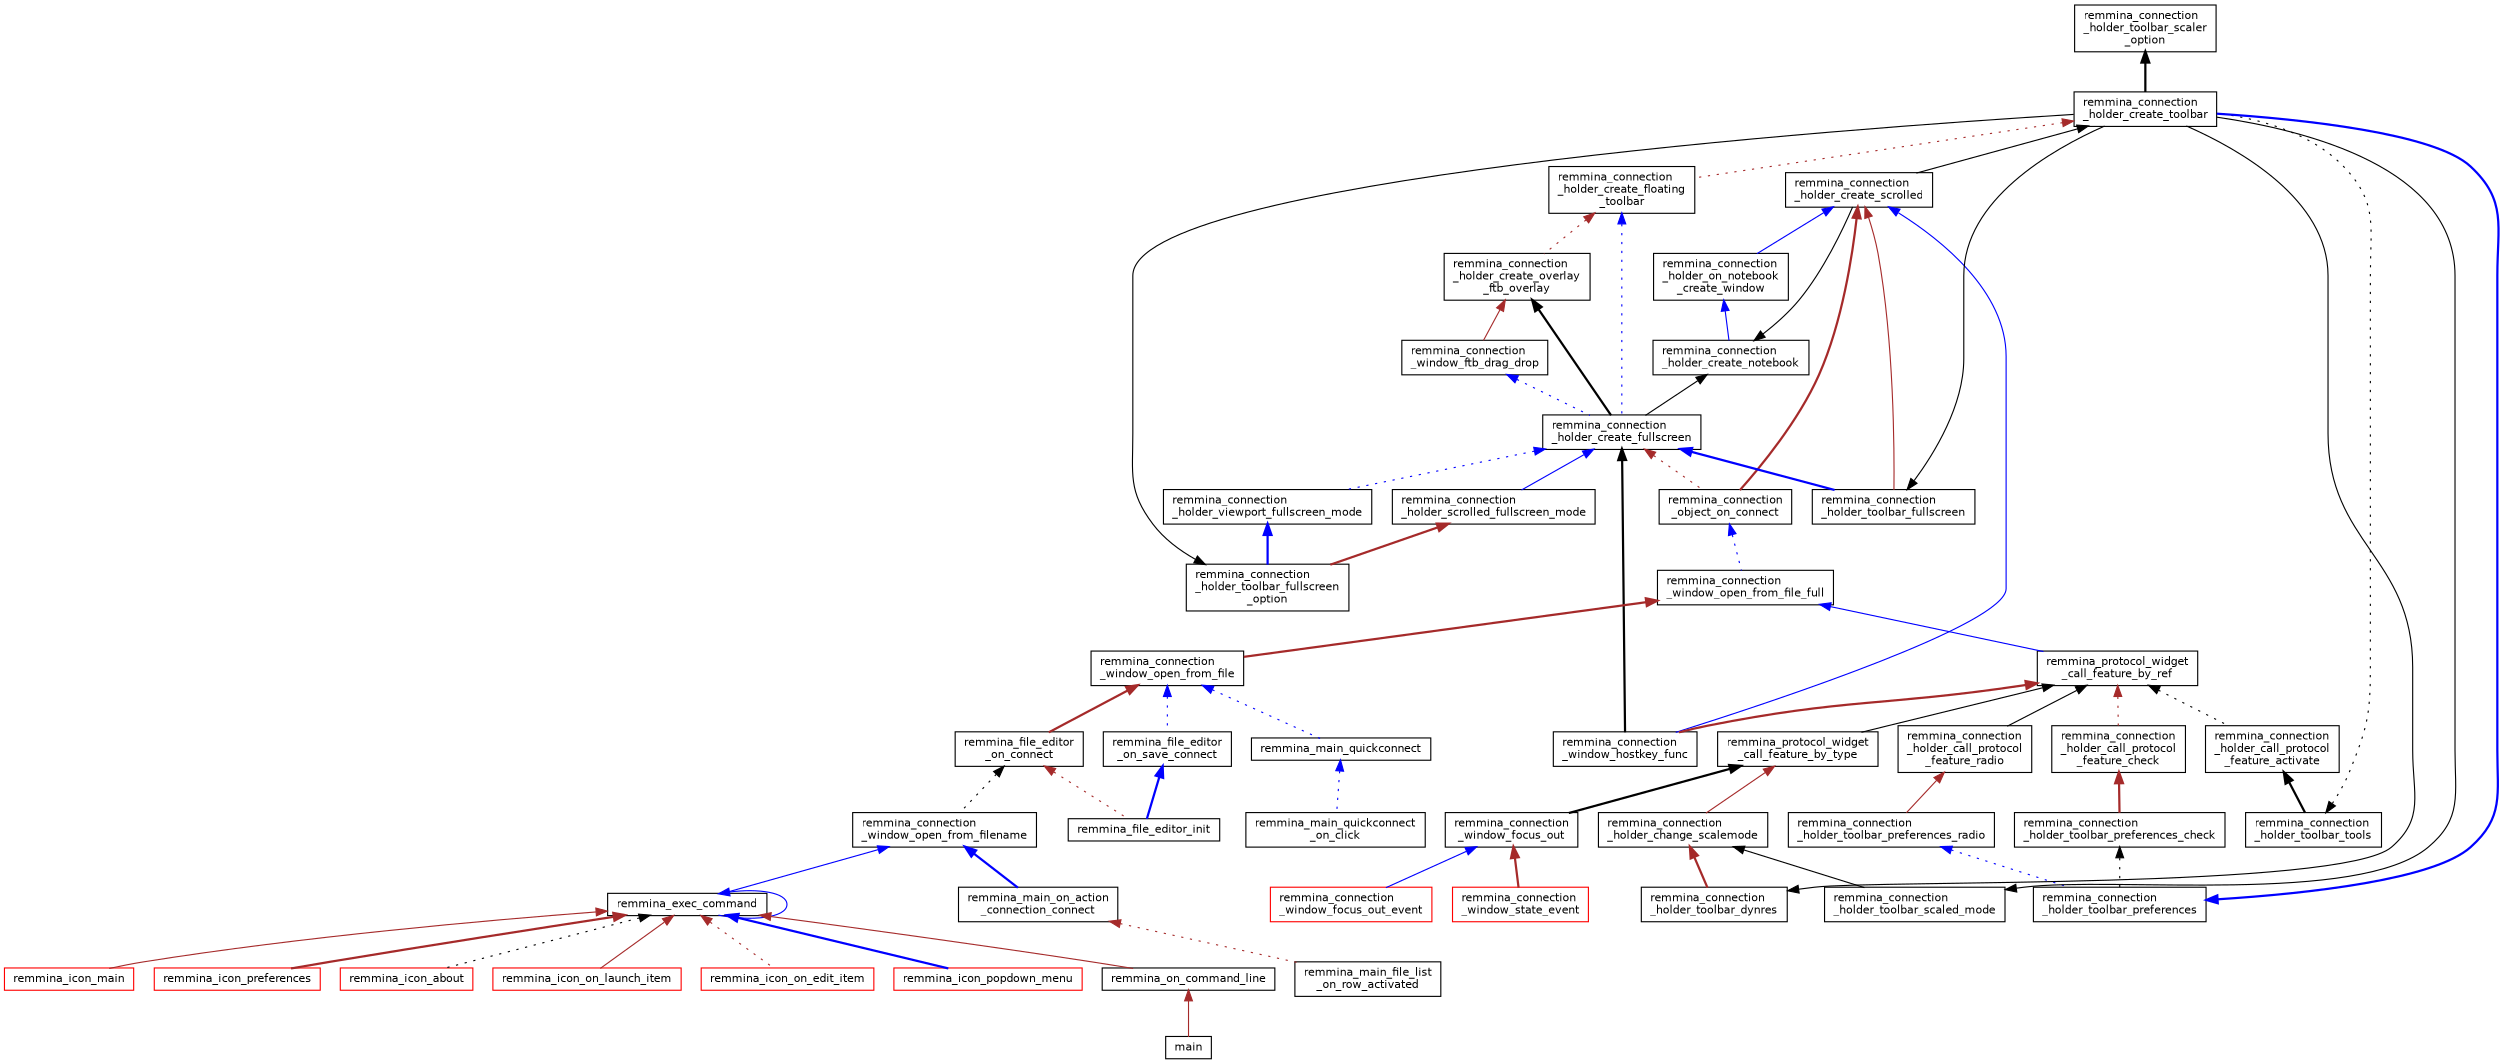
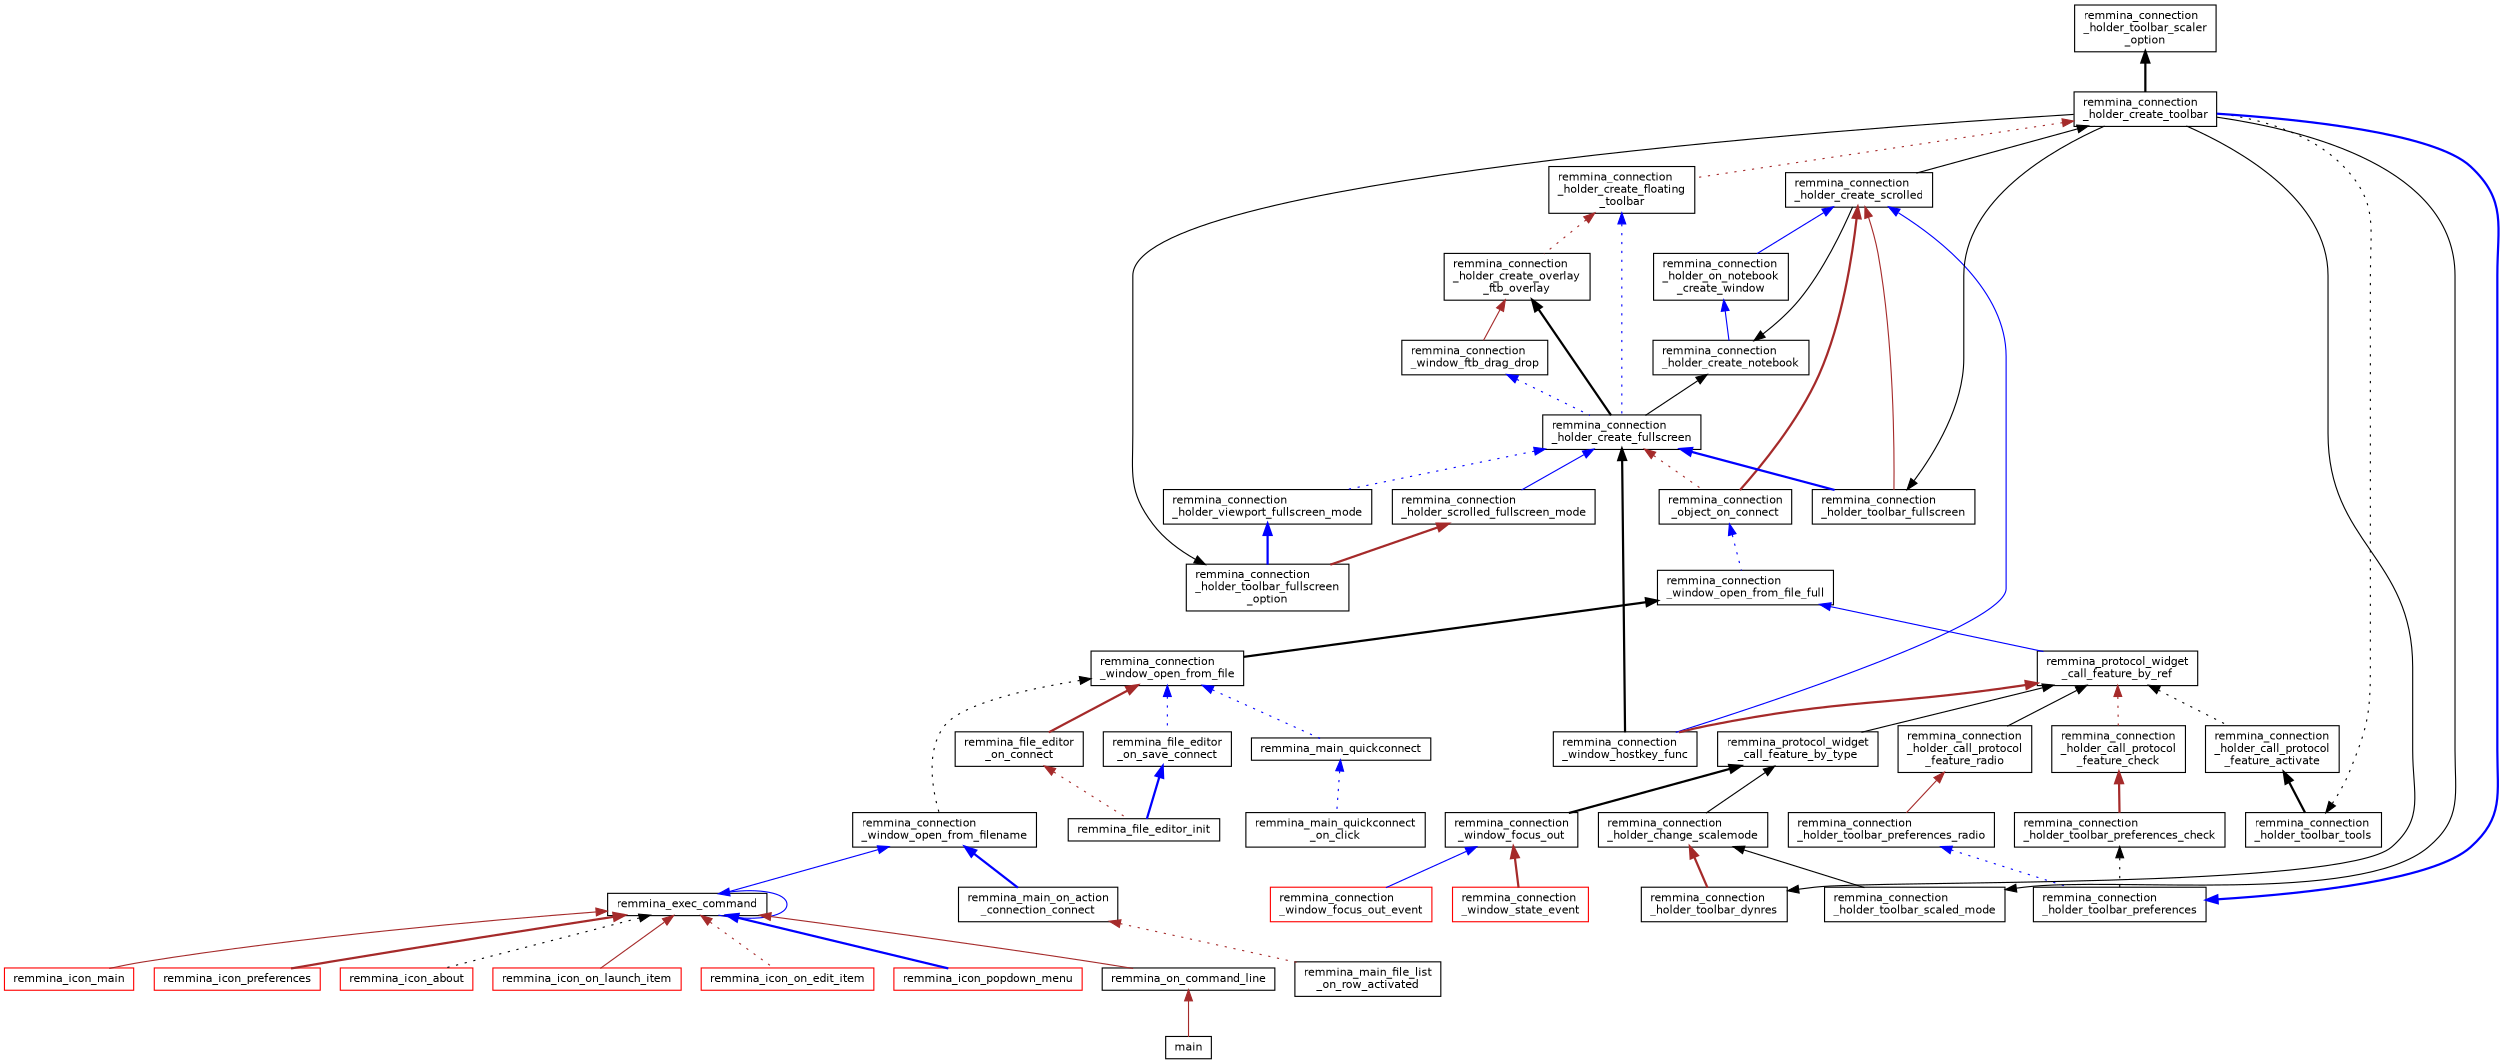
  digraph {
    rankdir=TB
    node [color=black fillcolor=white fontname=Helvetica fontsize=10 shape=record style=filled]
    edge [color=brown dir=back fontname=Helvetica fontsize=10 labelfontname=Helvetica labelfontsize=10 style=solid]
    n1 [height=0.2 label="remmina_connection\l_holder_toolbar_scaler\l_option" width=0.4]
    n2 [height=0.2 label="remmina_connection\l_holder_create_toolbar" width=0.4]
    n3 [height=0.2 label="remmina_connection\l_holder_create_floating\l_toolbar" width=0.4]
    n4 [height=0.2 label="remmina_connection\l_holder_create_scrolled" width=0.4]
    n5 [height=0.2 label="remmina_connection\l_holder_create_overlay\l_ftb_overlay" width=0.4]
    n6 [height=0.2 label="remmina_connection\l_holder_create_fullscreen" width=0.4]
    n7 [height=0.2 label="remmina_connection\l_holder_toolbar_fullscreen" width=0.4]
    n8 [height=0.2 label="remmina_connection\l_window_hostkey_func" width=0.4]
    n9 [height=0.2 label="remmina_connection\l_object_on_connect" width=0.4]
    n10 [height=0.2 label="remmina_connection\l_holder_on_notebook\l_create_window" width=0.4]
    n11 [height=0.2 label="remmina_connection\l_window_ftb_drag_drop" width=0.4]
    n12 [height=0.2 label="remmina_connection\l_holder_viewport_fullscreen_mode" width=0.4]
    n13 [height=0.2 label="remmina_connection\l_holder_scrolled_fullscreen_mode" width=0.4]
    n14 [height=0.2 label="remmina_connection\l_holder_toolbar_fullscreen\l_option" width=0.4]
    n15 [height=0.2 label="remmina_connection\l_window_open_from_file_full" width=0.4]
    n16 [height=0.2 label="remmina_connection\l_window_open_from_file" width=0.4]
    n17 [height=0.2 label="remmina_protocol_widget\l_call_feature_by_ref" width=0.4]
    n18 [height=0.2 label="remmina_connection\l_window_open_from_filename" width=0.4]
    n19 [height=0.2 label="remmina_file_editor\l_on_connect" width=0.4]
    n20 [height=0.2 label="remmina_file_editor\l_on_save_connect" width=0.4]
    n21 [height=0.2 label=remmina_main_quickconnect width=0.4]
    n22 [height=0.2 label="remmina_connection\l_holder_call_protocol\l_feature_radio" width=0.4]
    n23 [height=0.2 label="remmina_connection\l_holder_call_protocol\l_feature_check" width=0.4]
    n24 [height=0.2 label="remmina_connection\l_holder_call_protocol\l_feature_activate" width=0.4]
    n25 [height=0.2 label="remmina_protocol_widget\l_call_feature_by_type" width=0.4]
    n26 [height=0.2 label=remmina_exec_command width=0.4]
    n27 [height=0.2 label="remmina_main_on_action\l_connection_connect" width=0.4]
    n28 [height=0.2 label=remmina_file_editor_init width=0.4]
    n29 [height=0.2 label="remmina_main_quickconnect\l_on_click" width=0.4]
    n30 [height=0.2 label=remmina_on_command_line width=0.4]
    n31 [color=red height=0.2 label=remmina_icon_main width=0.4]
    n32 [color=red height=0.2 label=remmina_icon_preferences width=0.4]
    n33 [color=red height=0.2 label=remmina_icon_about width=0.4]
    n34 [color=red height=0.2 label=remmina_icon_on_launch_item width=0.4]
    n35 [color=red height=0.2 label=remmina_icon_on_edit_item width=0.4]
    n36 [color=red height=0.2 label=remmina_icon_popdown_menu width=0.4]
    n37 [height=0.2 label="remmina_main_file_list\l_on_row_activated" width=0.4]
    n38 [height=0.2 label=main width=0.4]
    n39 [height=0.2 label="remmina_connection\l_holder_toolbar_preferences_radio" width=0.4]
    n40 [height=0.2 label="remmina_connection\l_holder_toolbar_preferences_check" width=0.4]
    n41 [height=0.2 label="remmina_connection\l_holder_toolbar_tools" width=0.4]
    n42 [height=0.2 label="remmina_connection\l_holder_change_scalemode" width=0.4]
    n43 [height=0.2 label="remmina_connection\l_window_focus_out" width=0.4]
    n44 [height=0.2 label="remmina_connection\l_holder_toolbar_preferences" width=0.4]
    n45 [height=0.2 label="remmina_connection\l_holder_toolbar_dynres" width=0.4]
    n46 [height=0.2 label="remmina_connection\l_holder_toolbar_scaled_mode" width=0.4]
    n47 [color=red height=0.2 label="remmina_connection\l_window_focus_out_event" width=0.4]
    n48 [color=red height=0.2 label="remmina_connection\l_window_state_event" width=0.4]
    n49 [height=0.2 label="remmina_connection\l_holder_create_notebook" width=0.4]
    n1 -> n2 [color=black style=bold]
    n2 -> n3 [style=dotted]
    n2 -> n4 [color=black]
    n3 -> n5 [style=dotted]
    n3 -> n6 [color=blue style=dotted]
    n4 -> n7
    n4 -> n8 [color=blue]
    n4 -> n9 [style=bold]
    n4 -> n10 [color=blue]
    n5 -> n6 [color=black style=bold]
    n5 -> n11
    n6 -> n7 [color=blue style=bold]
    n6 -> n8 [color=black style=bold]
    n6 -> n9 [style=dotted]
    n6 -> n12 [color=blue style=dotted]
    n6 -> n13 [color=blue]
    n7 -> n2 [color=black]
    n9 -> n15 [color=blue style=dotted]
    n10 -> n49 [color=blue]
    n11 -> n6 [color=blue style=dotted]
    n12 -> n14 [color=blue style=bold]
    n13 -> n14 [style=bold]
    n14 -> n2 [color=black]
-   n15 -> n16 [style=bold]
+   n15 -> n16 [color=black style=bold]
    n15 -> n17 [color=blue]
-   n19 -> n18 [color=black style=dotted]
+   n16 -> n18 [color=black style=dotted]
    n16 -> n19 [style=bold]
    n16 -> n20 [color=blue style=dotted]
    n16 -> n21 [color=blue style=dotted]
    n17 -> n8 [style=bold]
    n17 -> n22 [color=black]
    n17 -> n23 [style=dotted]
    n17 -> n24 [color=black style=dotted]
    n17 -> n25 [color=black]
    n18 -> n26 [color=blue]
    n18 -> n27 [color=blue style=bold]
    n19 -> n28 [style=dotted]
    n20 -> n28 [color=blue style=bold]
    n21 -> n29 [color=blue style=dotted]
    n22 -> n39
    n23 -> n40 [style=bold]
    n24 -> n41 [color=black style=bold]
-   n25 -> n42
+   n25 -> n42 [color=black]
    n25 -> n43 [color=black style=bold]
    n26 -> n26 [color=blue]
    n26 -> n30
    n26 -> n31
    n26 -> n32 [style=bold]
    n26 -> n33 [color=black style=dotted]
    n26 -> n34
    n26 -> n35 [style=dotted]
    n26 -> n36 [color=blue style=bold]
    n27 -> n37 [style=dotted]
    n30 -> n38
    n39 -> n44 [color=blue style=dotted]
    n40 -> n44 [color=black style=dotted]
    n41 -> n2 [color=black style=dotted]
    n42 -> n45 [style=bold]
    n42 -> n46 [color=black]
    n43 -> n47 [color=blue]
    n43 -> n48 [style=bold]
    n44 -> n2 [color=blue style=bold]
    n45 -> n2 [color=black]
    n46 -> n2 [color=black]
    n49 -> n4 [color=black]
    n49 -> n6 [color=black]
  }
